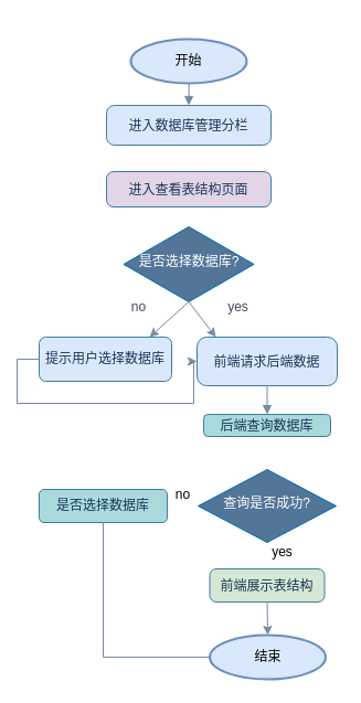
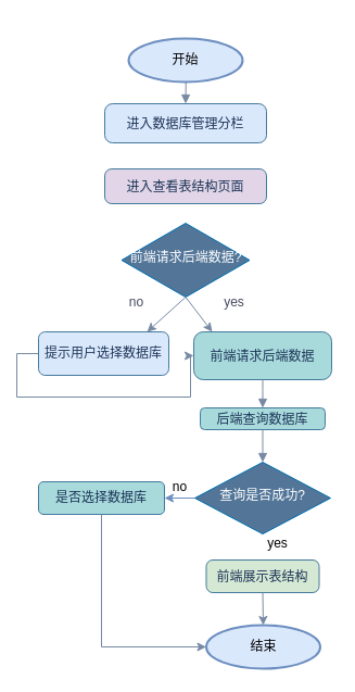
  <mxCell id="0" />
  <mxCell id="1" parent="0" />
  <mxCell id="2" style="labelBackgroundColor=none;fontColor=default;strokeColor=#788AA3;" parent="1" edge="1" />
  <mxCell id="3" style="labelBackgroundColor=none;fontColor=default;strokeColor=#788AA3;" parent="1" edge="1" />
  <mxCell id="4" style="labelBackgroundColor=none;fontColor=default;strokeColor=#788AA3;" parent="1" edge="1" />
  <mxCell id="5" style="labelBackgroundColor=none;fontColor=default;strokeColor=#788AA3;" parent="1" edge="1" />
  <mxCell id="6" style="labelBackgroundColor=none;fontColor=default;strokeColor=#788AA3;" parent="1" edge="1" />
  <mxCell id="7" style="labelBackgroundColor=none;fontColor=default;strokeColor=#788AA3;" parent="1" edge="1" />
  <mxCell id="8" style="labelBackgroundColor=none;fontColor=default;strokeColor=#788AA3;" parent="1" edge="1" />
  <mxCell id="9" style="labelBackgroundColor=none;fontColor=default;strokeColor=#788AA3;" parent="1" edge="1" />
  <mxCell id="10" style="labelBackgroundColor=none;fontColor=default;strokeColor=#788AA3;" parent="1" edge="1" />
  <mxCell id="11" style="labelBackgroundColor=none;fontColor=default;strokeColor=#788AA3;" parent="1" edge="1" />
  <mxCell id="12" style="labelBackgroundColor=none;fontColor=default;strokeColor=#788AA3;" parent="1" edge="1" />
  <mxCell id="13" style="labelBackgroundColor=none;fontColor=default;strokeColor=#788AA3;" parent="1" edge="1" />
  <mxCell id="14" style="labelBackgroundColor=none;fontColor=default;strokeColor=#788AA3;" parent="1" edge="1" />
  <mxCell id="15" style="labelBackgroundColor=none;fontColor=default;strokeColor=#788AA3;" parent="1" edge="1" />
  <mxCell id="16" style="labelBackgroundColor=none;fontColor=default;strokeColor=#788AA3;" parent="1" edge="1" />
  <mxCell id="17" style="labelBackgroundColor=none;fontColor=default;strokeColor=#788AA3;" parent="1" edge="1" />
  <mxCell id="18" style="labelBackgroundColor=none;fontColor=default;strokeColor=#788AA3;" parent="1" edge="1" />
  <mxCell id="19" style="labelBackgroundColor=none;fontColor=default;strokeColor=#788AA3;" parent="1" edge="1" />
  <mxCell id="20" style="labelBackgroundColor=none;fontColor=default;strokeColor=#788AA3;" parent="1" edge="1" />
  <mxCell id="21" style="labelBackgroundColor=none;fontColor=default;strokeColor=#788AA3;" parent="1" edge="1" />
  <mxCell id="22" style="labelBackgroundColor=none;fontColor=default;strokeColor=#788AA3;" parent="1" edge="1" />
  <mxCell id="23" style="labelBackgroundColor=none;fontColor=default;strokeColor=#788AA3;" parent="1" edge="1" />
  <mxCell id="24" style="labelBackgroundColor=none;fontColor=default;strokeColor=#788AA3;" parent="1" edge="1" />
  <mxCell id="25" style="labelBackgroundColor=none;fontColor=default;strokeColor=#788AA3;" parent="1" edge="1" />
  <mxCell id="26" value="进入数据库管理分栏" style="rounded=1;arcSize=20;strokeWidth=1;labelBackgroundColor=none;fillColor=#dae8fc;strokeColor=#457B9D;fontColor=#1D3557;shadow=0;glass=0;align=center;verticalAlign=middle;fontFamily=Helvetica;fontSize=12;" parent="1" vertex="1"><mxGeometry x="81" y="80" width="149" height="36" as="geometry" /></mxCell>
  <mxCell id="27" value="进入查看表结构页面" style="rounded=1;arcSize=20;strokeWidth=1;labelBackgroundColor=none;fillColor=#e1d5e7;strokeColor=#457B9D;fontColor=#1D3557;shadow=0;glass=0;align=center;verticalAlign=middle;fontFamily=Helvetica;fontSize=12;" parent="1" vertex="1"><mxGeometry x="81" y="140" width="149" height="32" as="geometry" /></mxCell>
- <mxCell id="28" value="是否选择数据库?" style="rhombus;strokeWidth=1;whiteSpace=wrap;labelBackgroundColor=none;fillColor=light-dark(#527598, #2566a8);strokeColor=#006EAF;fontColor=#ffffff;shadow=0;align=center;verticalAlign=middle;spacingTop=-4;spacing=6;fontFamily=Helvetica;fontSize=12;" parent="1" vertex="1"><mxGeometry x="96.5" y="190" width="118" height="68" as="geometry" /></mxCell>
+ <mxCell id="28" value="前端请求后端数据?" style="rhombus;strokeWidth=1;whiteSpace=wrap;labelBackgroundColor=none;fillColor=light-dark(#527598, #2566a8);strokeColor=#006EAF;fontColor=#ffffff;shadow=0;align=center;verticalAlign=middle;spacingTop=-4;spacing=6;fontFamily=Helvetica;fontSize=12;" parent="1" vertex="1"><mxGeometry x="96.5" y="190" width="118" height="68" as="geometry" /></mxCell>
  <mxCell id="29" style="edgeStyle=orthogonalEdgeStyle;rounded=0;orthogonalLoop=1;jettySize=auto;html=1;exitX=0;exitY=0.5;exitDx=0;exitDy=0;labelBackgroundColor=none;fontColor=default;strokeColor=#788AA3;" parent="1" source="30" target="31" edge="1"><mxGeometry relative="1" as="geometry" /></mxCell>
  <mxCell id="30" value="提示用户选择数据库" style="whiteSpace=wrap;strokeWidth=1;labelBackgroundColor=none;fillColor=#dae8fc;strokeColor=#457B9D;fontColor=#1D3557;rounded=1;shadow=0;glass=0;align=center;verticalAlign=middle;fontFamily=Helvetica;fontSize=12;" parent="1" vertex="1"><mxGeometry x="20" y="290" width="120" height="40" as="geometry" /></mxCell>
- <mxCell id="31" value="前端请求后端数据" style="rounded=1;arcSize=20;strokeWidth=1;labelBackgroundColor=none;fillColor=#dae8fc;strokeColor=#457B9D;fontColor=#1D3557;shadow=0;glass=0;align=center;verticalAlign=middle;fontFamily=Helvetica;fontSize=12;" parent="1" vertex="1"><mxGeometry x="163" y="290" width="127" height="44" as="geometry" /></mxCell>
+ <mxCell id="31" value="前端请求后端数据" style="rounded=1;arcSize=20;strokeWidth=1;labelBackgroundColor=none;fillColor=#A8DADC;strokeColor=#457B9D;fontColor=#1D3557;shadow=0;glass=0;align=center;verticalAlign=middle;fontFamily=Helvetica;fontSize=12;" parent="1" vertex="1"><mxGeometry x="163" y="290" width="127" height="44" as="geometry" /></mxCell>
  <mxCell id="32" value="后端查询数据库" style="rounded=1;arcSize=20;strokeWidth=1;labelBackgroundColor=none;fillColor=#A8DADC;strokeColor=#457B9D;fontColor=#1D3557;shadow=0;glass=0;align=center;verticalAlign=middle;fontFamily=Helvetica;fontSize=12;" parent="1" vertex="1"><mxGeometry x="169" y="360" width="115" height="20" as="geometry" /></mxCell>
+ <mxCell id="33" style="edgeStyle=orthogonalEdgeStyle;rounded=0;orthogonalLoop=1;jettySize=auto;html=1;exitX=0;exitY=0.5;exitDx=0;exitDy=0;fillColor=#dae8fc;strokeColor=#6c8ebf;entryX=1;entryY=0.5;entryDx=0;entryDy=0;" parent="1" source="34" target="35" edge="1"><mxGeometry relative="1" as="geometry"><mxPoint x="130" y="483" as="targetPoint" /></mxGeometry></mxCell>
  <mxCell id="34" value="查询是否成功?" style="rhombus;strokeWidth=1;whiteSpace=wrap;labelBackgroundColor=none;fillColor=light-dark(#527598, #2566a8);strokeColor=#006EAF;fontColor=#ffffff;shadow=0;align=center;verticalAlign=middle;spacingTop=-4;spacing=6;fontFamily=Helvetica;fontSize=12;" parent="1" vertex="1"><mxGeometry x="164" y="410" width="125" height="66" as="geometry" /></mxCell>
  <mxCell id="35" value="是否选择数据库" style="whiteSpace=wrap;strokeWidth=1;labelBackgroundColor=none;fillColor=#A8DADC;strokeColor=#457B9D;fontColor=#1D3557;rounded=1;shadow=0;glass=0;align=center;verticalAlign=middle;fontFamily=Helvetica;fontSize=12;" parent="1" vertex="1"><mxGeometry x="20" y="428" width="116" height="30" as="geometry" /></mxCell>
  <mxCell id="36" value="前端展示表结构" style="rounded=1;arcSize=20;strokeWidth=1;labelBackgroundColor=none;fillColor=#d5e8d4;strokeColor=#457B9D;fontColor=#1D3557;shadow=0;glass=0;align=center;verticalAlign=middle;fontFamily=Helvetica;fontSize=12;" parent="1" vertex="1"><mxGeometry x="174.5" y="500" width="104" height="30" as="geometry" /></mxCell>
  <mxCell id="37" value="" style="curved=1;startArrow=none;endArrow=block;entryX=0.5;entryY=0;rounded=0;labelBackgroundColor=none;fontColor=default;strokeColor=#788AA3;" parent="1" target="26" edge="1"><mxGeometry relative="1" as="geometry"><Array as="points" /><mxPoint x="156" y="40" as="sourcePoint" /></mxGeometry></mxCell>
  <mxCell id="38" value="" style="curved=1;startArrow=none;endArrow=block;exitX=0.5;exitY=1.01;entryX=0.5;entryY=0.01;rounded=0;labelBackgroundColor=none;fontColor=default;strokeColor=#788AA3;" parent="1" source="31" target="32" edge="1"><mxGeometry relative="1" as="geometry"><Array as="points" /></mxGeometry></mxCell>
+ <mxCell id="39" value="" style="curved=1;startArrow=none;endArrow=block;exitX=0.5;exitY=1.01;entryX=0.5;entryY=0;rounded=0;labelBackgroundColor=none;fontColor=default;strokeColor=#788AA3;" parent="1" source="32" target="34" edge="1"><mxGeometry relative="1" as="geometry"><Array as="points" /></mxGeometry></mxCell>
  <mxCell id="40" value="" style="endArrow=classic;html=1;rounded=0;strokeColor=#788AA3;fontColor=#46495D;fillColor=#B2C9AB;exitX=0.5;exitY=1;exitDx=0;exitDy=0;" parent="1" source="28" edge="1"><mxGeometry width="50" height="50" relative="1" as="geometry"><mxPoint x="130" y="250" as="sourcePoint" /><mxPoint x="120" y="290" as="targetPoint" /></mxGeometry></mxCell>
  <mxCell id="41" value="" style="endArrow=classic;html=1;rounded=0;strokeColor=#788AA3;fontColor=#46495D;fillColor=#B2C9AB;exitX=0.5;exitY=1;exitDx=0;exitDy=0;" parent="1" source="28" edge="1"><mxGeometry width="50" height="50" relative="1" as="geometry"><mxPoint x="140" y="260" as="sourcePoint" /><mxPoint x="180" y="290" as="targetPoint" /></mxGeometry></mxCell>
  <mxCell id="42" value="" style="endArrow=classic;html=1;rounded=0;strokeColor=#788AA3;fontColor=#46495D;fillColor=#B2C9AB;exitX=0.5;exitY=1;exitDx=0;exitDy=0;" parent="1" source="36" edge="1"><mxGeometry width="50" height="50" relative="1" as="geometry"><mxPoint x="440" y="520" as="sourcePoint" /><mxPoint x="227" y="560" as="targetPoint" /></mxGeometry></mxCell>
  <mxCell id="43" value="no" style="text;html=1;align=center;verticalAlign=middle;resizable=0;points=[];autosize=1;strokeColor=none;fillColor=none;fontColor=#46495D;" parent="1" vertex="1"><mxGeometry x="90" y="248" width="40" height="30" as="geometry" /></mxCell>
  <mxCell id="44" value="yes" style="text;html=1;align=center;verticalAlign=middle;resizable=0;points=[];autosize=1;strokeColor=none;fillColor=none;fontColor=#46495D;" parent="1" vertex="1"><mxGeometry x="180" y="248" width="40" height="30" as="geometry" /></mxCell>
  <mxCell id="45" value="开始" style="strokeWidth=2;html=1;shape=mxgraph.flowchart.start_2;whiteSpace=wrap;labelBackgroundColor=none;fillColor=#dae8fc;strokeColor=#6c8ebf;" parent="1" vertex="1"><mxGeometry x="103" y="20" width="105" height="40" as="geometry" /></mxCell>
  <mxCell id="46" value="结束" style="strokeWidth=2;html=1;shape=mxgraph.flowchart.start_2;whiteSpace=wrap;labelBackgroundColor=none;fillColor=#dae8fc;strokeColor=#6c8ebf;" parent="1" vertex="1"><mxGeometry x="174.5" y="560" width="105" height="40" as="geometry" /></mxCell>
  <mxCell id="47" value="yes" style="text;html=1;align=center;verticalAlign=middle;resizable=0;points=[];autosize=1;strokeColor=none;fillColor=none;" parent="1" vertex="1"><mxGeometry x="220" y="470" width="40" height="30" as="geometry" /></mxCell>
  <mxCell id="48" value="no" style="text;html=1;align=center;verticalAlign=middle;resizable=0;points=[];autosize=1;strokeColor=none;fillColor=none;" parent="1" vertex="1"><mxGeometry x="130" y="418" width="40" height="30" as="geometry" /></mxCell>
- <mxCell id="49" style="edgeStyle=orthogonalEdgeStyle;rounded=0;orthogonalLoop=1;jettySize=auto;html=1;exitX=0.5;exitY=1;exitDx=0;exitDy=0;entryX=0;entryY=0.5;entryDx=0;entryDy=0;entryPerimeter=0;fillColor=#dae8fc;strokeColor=#788AA3;align=center;verticalAlign=middle;fontFamily=Helvetica;fontSize=11;fontColor=default;labelBackgroundColor=none;endArrow=none;" parent="1" source="35" target="46" edge="1"><mxGeometry relative="1" as="geometry" /></mxCell>
+ <mxCell id="49" style="edgeStyle=orthogonalEdgeStyle;rounded=0;orthogonalLoop=1;jettySize=auto;html=1;exitX=0.5;exitY=1;exitDx=0;exitDy=0;entryX=0;entryY=0.5;entryDx=0;entryDy=0;entryPerimeter=0;fillColor=#dae8fc;strokeColor=#788AA3;align=center;verticalAlign=middle;fontFamily=Helvetica;fontSize=11;fontColor=default;labelBackgroundColor=none;endArrow=classic;" parent="1" source="35" target="46" edge="1"><mxGeometry relative="1" as="geometry" /></mxCell>
